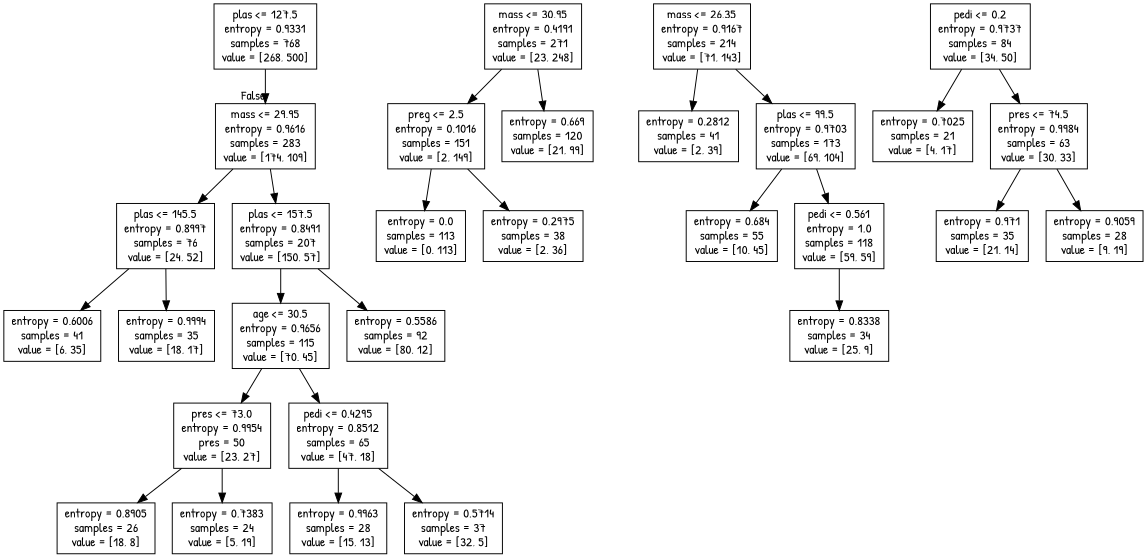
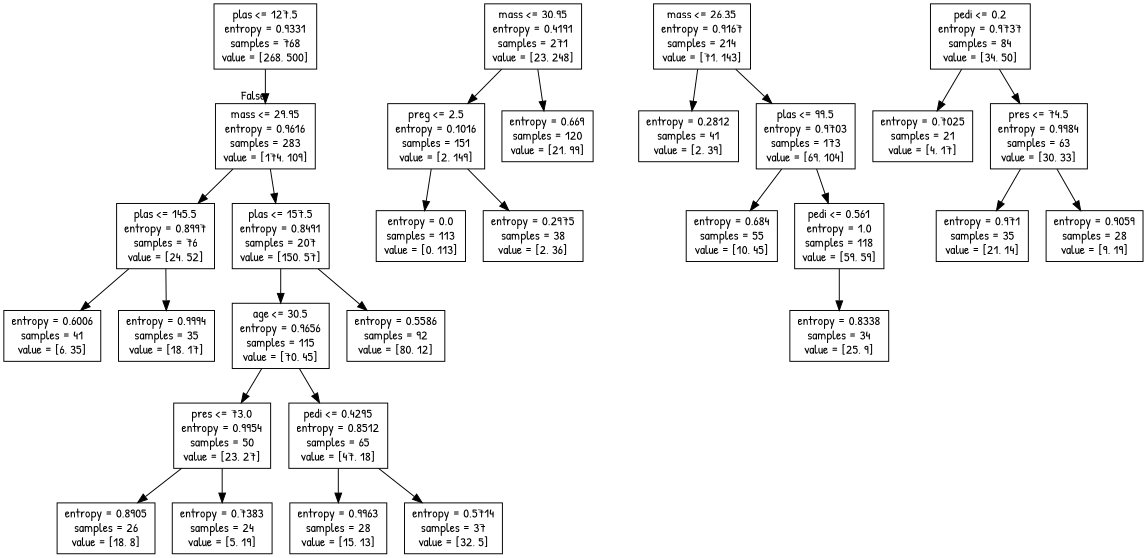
  digraph {
    fontname="Patrick Hand"
    node [fontname="Patrick Hand" shape=box]
    edge [fontname="Patrick Hand"]
    n1 [label="plas <= 127.5\nentropy = 0.9331\nsamples = 768\nvalue = [268, 500]"]
    n2 [label="mass <= 29.95\nentropy = 0.9616\nsamples = 283\nvalue = [174, 109]"]
    n3 [label="plas <= 145.5\nentropy = 0.8997\nsamples = 76\nvalue = [24, 52]"]
    n4 [label="plas <= 157.5\nentropy = 0.8491\nsamples = 207\nvalue = [150, 57]"]
    n5 [label="mass <= 30.95\nentropy = 0.4191\nsamples = 271\nvalue = [23, 248]"]
    n6 [label="preg <= 2.5\nentropy = 0.1016\nsamples = 151\nvalue = [2, 149]"]
    n7 [label="entropy = 0.669\nsamples = 120\nvalue = [21, 99]"]
    n8 [label="mass <= 26.35\nentropy = 0.9167\nsamples = 214\nvalue = [71, 143]"]
    n9 [label="entropy = 0.2812\nsamples = 41\nvalue = [2, 39]"]
    n10 [label="plas <= 99.5\nentropy = 0.9703\nsamples = 173\nvalue = [69, 104]"]
    n11 [label="entropy = 0.0\nsamples = 113\nvalue = [0, 113]"]
    n12 [label="entropy = 0.2975\nsamples = 38\nvalue = [2, 36]"]
    n13 [label="entropy = 0.684\nsamples = 55\nvalue = [10, 45]"]
    n14 [label="pedi <= 0.561\nentropy = 1.0\nsamples = 118\nvalue = [59, 59]"]
    n15 [label="entropy = 0.8338\nsamples = 34\nvalue = [25, 9]"]
    n16 [label="pedi <= 0.2\nentropy = 0.9737\nsamples = 84\nvalue = [34, 50]"]
    n17 [label="entropy = 0.7025\nsamples = 21\nvalue = [4, 17]"]
    n18 [label="pres <= 74.5\nentropy = 0.9984\nsamples = 63\nvalue = [30, 33]"]
    n19 [label="entropy = 0.971\nsamples = 35\nvalue = [21, 14]"]
    n20 [label="entropy = 0.9059\nsamples = 28\nvalue = [9, 19]"]
    n21 [label="entropy = 0.6006\nsamples = 41\nvalue = [6, 35]"]
    n22 [label="entropy = 0.9994\nsamples = 35\nvalue = [18, 17]"]
    n23 [label="age <= 30.5\nentropy = 0.9656\nsamples = 115\nvalue = [70, 45]"]
    n24 [label="entropy = 0.5586\nsamples = 92\nvalue = [80, 12]"]
-   n25 [label="pres <= 73.0\nentropy = 0.9954\npres = 50\nvalue = [23, 27]"]
+   n25 [label="pres <= 73.0\nentropy = 0.9954\nsamples = 50\nvalue = [23, 27]"]
    n26 [label="pedi <= 0.4295\nentropy = 0.8512\nsamples = 65\nvalue = [47, 18]"]
    n27 [label="entropy = 0.8905\nsamples = 26\nvalue = [18, 8]"]
    n28 [label="entropy = 0.7383\nsamples = 24\nvalue = [5, 19]"]
    n29 [label="entropy = 0.9963\nsamples = 28\nvalue = [15, 13]"]
    n30 [label="entropy = 0.5714\nsamples = 37\nvalue = [32, 5]"]
    n1 -> n2 [headlabel=False labelangle=-45 labeldistance=2.5]
    n2 -> n3
    n2 -> n4
    n3 -> n21
    n3 -> n22
    n4 -> n23
    n4 -> n24
    n5 -> n6
    n5 -> n7
    n6 -> n11
    n6 -> n12
    n8 -> n9
    n8 -> n10
    n10 -> n13
    n10 -> n14
    n14 -> n15
    n16 -> n17
    n16 -> n18
    n18 -> n19
    n18 -> n20
    n23 -> n25
    n23 -> n26
    n25 -> n27
    n25 -> n28
    n26 -> n29
    n26 -> n30
  }
